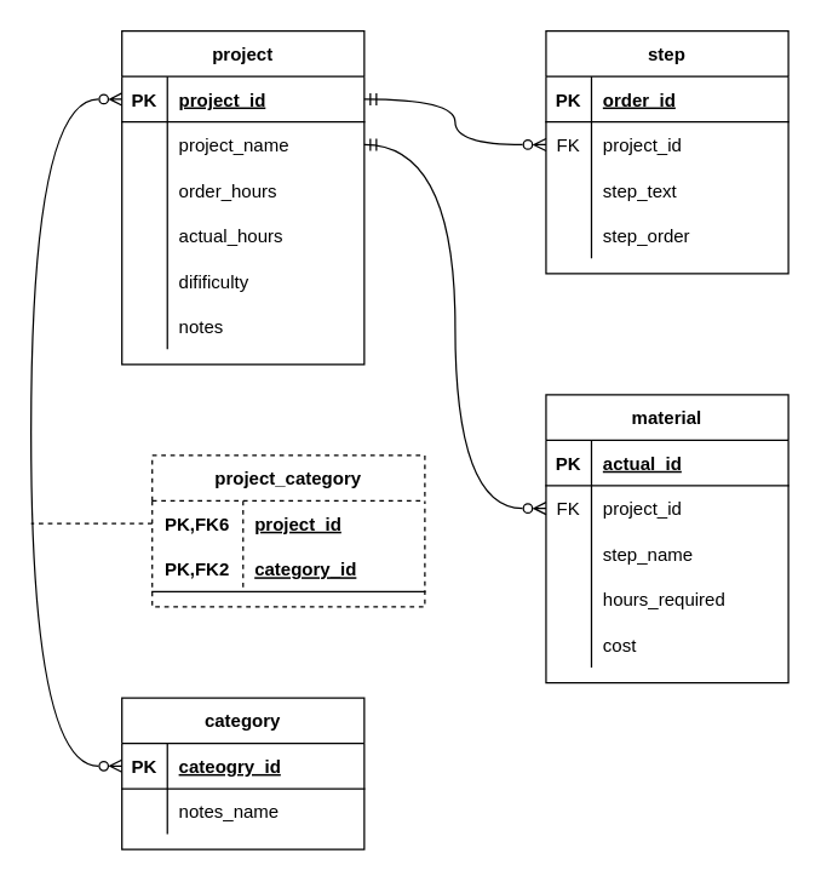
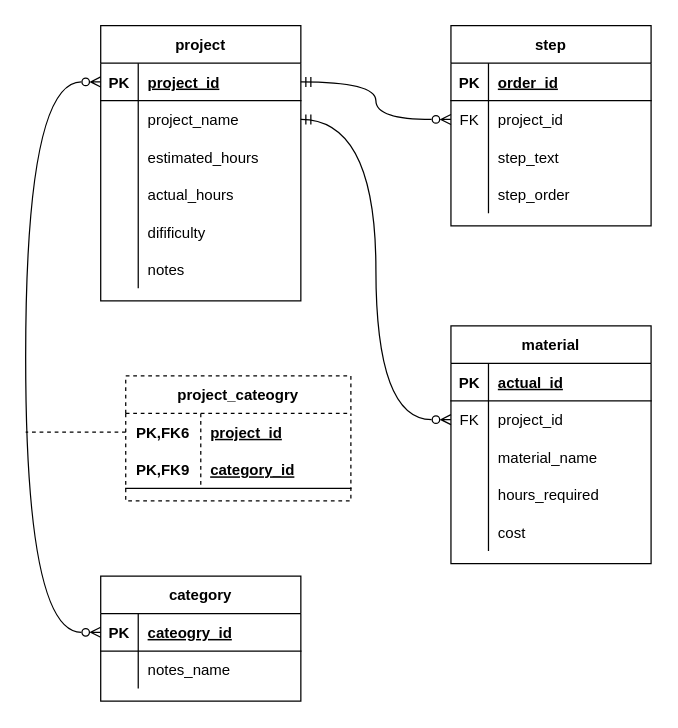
  <mxCell id="0" />
  <mxCell id="1" parent="0" />
  <mxCell id="2" value="project" style="shape=table;startSize=30;container=1;collapsible=1;childLayout=tableLayout;fixedRows=1;rowLines=0;fontStyle=1;align=center;resizeLast=1;" vertex="1" parent="1"><mxGeometry x="80" y="20" width="160" height="220" as="geometry" /></mxCell>
  <mxCell id="3" value="" style="shape=tableRow;horizontal=0;startSize=0;swimlaneHead=0;swimlaneBody=0;fillColor=none;collapsible=0;dropTarget=0;points=[[0,0.5],[1,0.5]];portConstraint=eastwest;top=0;left=0;right=0;bottom=1;" vertex="1" parent="2"><mxGeometry y="30" width="160" height="30" as="geometry" /></mxCell>
  <mxCell id="4" value="PK" style="shape=partialRectangle;connectable=0;fillColor=none;top=0;left=0;bottom=0;right=0;fontStyle=1;overflow=hidden;" vertex="1" parent="3"><mxGeometry width="30" height="30" as="geometry"><mxRectangle width="30" height="30" as="alternateBounds" /></mxGeometry></mxCell>
  <mxCell id="5" value="project_id" style="shape=partialRectangle;connectable=0;fillColor=none;top=0;left=0;bottom=0;right=0;align=left;spacingLeft=6;fontStyle=5;overflow=hidden;" vertex="1" parent="3"><mxGeometry x="30" width="130" height="30" as="geometry"><mxRectangle width="130" height="30" as="alternateBounds" /></mxGeometry></mxCell>
  <mxCell id="6" value="" style="shape=tableRow;horizontal=0;startSize=0;swimlaneHead=0;swimlaneBody=0;fillColor=none;collapsible=0;dropTarget=0;points=[[0,0.5],[1,0.5]];portConstraint=eastwest;top=0;left=0;right=0;bottom=0;" vertex="1" parent="2"><mxGeometry y="60" width="160" height="30" as="geometry" /></mxCell>
  <mxCell id="7" value="" style="shape=partialRectangle;connectable=0;fillColor=none;top=0;left=0;bottom=0;right=0;editable=1;overflow=hidden;" vertex="1" parent="6"><mxGeometry width="30" height="30" as="geometry"><mxRectangle width="30" height="30" as="alternateBounds" /></mxGeometry></mxCell>
  <mxCell id="8" value="project_name" style="shape=partialRectangle;connectable=0;fillColor=none;top=0;left=0;bottom=0;right=0;align=left;spacingLeft=6;overflow=hidden;" vertex="1" parent="6"><mxGeometry x="30" width="130" height="30" as="geometry"><mxRectangle width="130" height="30" as="alternateBounds" /></mxGeometry></mxCell>
  <mxCell id="9" value="" style="shape=tableRow;horizontal=0;startSize=0;swimlaneHead=0;swimlaneBody=0;fillColor=none;collapsible=0;dropTarget=0;points=[[0,0.5],[1,0.5]];portConstraint=eastwest;top=0;left=0;right=0;bottom=0;" vertex="1" parent="2"><mxGeometry y="90" width="160" height="30" as="geometry" /></mxCell>
  <mxCell id="10" value="" style="shape=partialRectangle;connectable=0;fillColor=none;top=0;left=0;bottom=0;right=0;editable=1;overflow=hidden;" vertex="1" parent="9"><mxGeometry width="30" height="30" as="geometry"><mxRectangle width="30" height="30" as="alternateBounds" /></mxGeometry></mxCell>
- <mxCell id="11" value="order_hours" style="shape=partialRectangle;connectable=0;fillColor=none;top=0;left=0;bottom=0;right=0;align=left;spacingLeft=6;overflow=hidden;" vertex="1" parent="9"><mxGeometry x="30" width="130" height="30" as="geometry"><mxRectangle width="130" height="30" as="alternateBounds" /></mxGeometry></mxCell>
+ <mxCell id="11" value="estimated_hours" style="shape=partialRectangle;connectable=0;fillColor=none;top=0;left=0;bottom=0;right=0;align=left;spacingLeft=6;overflow=hidden;" vertex="1" parent="9"><mxGeometry x="30" width="130" height="30" as="geometry"><mxRectangle width="130" height="30" as="alternateBounds" /></mxGeometry></mxCell>
  <mxCell id="12" value="" style="shape=tableRow;horizontal=0;startSize=0;swimlaneHead=0;swimlaneBody=0;fillColor=none;collapsible=0;dropTarget=0;points=[[0,0.5],[1,0.5]];portConstraint=eastwest;top=0;left=0;right=0;bottom=0;" vertex="1" parent="2"><mxGeometry y="120" width="160" height="30" as="geometry" /></mxCell>
  <mxCell id="13" value="" style="shape=partialRectangle;connectable=0;fillColor=none;top=0;left=0;bottom=0;right=0;editable=1;overflow=hidden;" vertex="1" parent="12"><mxGeometry width="30" height="30" as="geometry"><mxRectangle width="30" height="30" as="alternateBounds" /></mxGeometry></mxCell>
  <mxCell id="14" value="actual_hours" style="shape=partialRectangle;connectable=0;fillColor=none;top=0;left=0;bottom=0;right=0;align=left;spacingLeft=6;overflow=hidden;" vertex="1" parent="12"><mxGeometry x="30" width="130" height="30" as="geometry"><mxRectangle width="130" height="30" as="alternateBounds" /></mxGeometry></mxCell>
  <mxCell id="15" style="shape=tableRow;horizontal=0;startSize=0;swimlaneHead=0;swimlaneBody=0;fillColor=none;collapsible=0;dropTarget=0;points=[[0,0.5],[1,0.5]];portConstraint=eastwest;top=0;left=0;right=0;bottom=0;" vertex="1" parent="2"><mxGeometry y="150" width="160" height="30" as="geometry" /></mxCell>
  <mxCell id="16" style="shape=partialRectangle;connectable=0;fillColor=none;top=0;left=0;bottom=0;right=0;editable=1;overflow=hidden;" vertex="1" parent="15"><mxGeometry width="30" height="30" as="geometry"><mxRectangle width="30" height="30" as="alternateBounds" /></mxGeometry></mxCell>
  <mxCell id="17" value="difificulty" style="shape=partialRectangle;connectable=0;fillColor=none;top=0;left=0;bottom=0;right=0;align=left;spacingLeft=6;overflow=hidden;" vertex="1" parent="15"><mxGeometry x="30" width="130" height="30" as="geometry"><mxRectangle width="130" height="30" as="alternateBounds" /></mxGeometry></mxCell>
  <mxCell id="18" style="shape=tableRow;horizontal=0;startSize=0;swimlaneHead=0;swimlaneBody=0;fillColor=none;collapsible=0;dropTarget=0;points=[[0,0.5],[1,0.5]];portConstraint=eastwest;top=0;left=0;right=0;bottom=0;" vertex="1" parent="2"><mxGeometry y="180" width="160" height="30" as="geometry" /></mxCell>
  <mxCell id="19" style="shape=partialRectangle;connectable=0;fillColor=none;top=0;left=0;bottom=0;right=0;editable=1;overflow=hidden;" vertex="1" parent="18"><mxGeometry width="30" height="30" as="geometry"><mxRectangle width="30" height="30" as="alternateBounds" /></mxGeometry></mxCell>
  <mxCell id="20" value="notes" style="shape=partialRectangle;connectable=0;fillColor=none;top=0;left=0;bottom=0;right=0;align=left;spacingLeft=6;overflow=hidden;" vertex="1" parent="18"><mxGeometry x="30" width="130" height="30" as="geometry"><mxRectangle width="130" height="30" as="alternateBounds" /></mxGeometry></mxCell>
  <mxCell id="21" value="material" style="shape=table;startSize=30;container=1;collapsible=1;childLayout=tableLayout;fixedRows=1;rowLines=0;fontStyle=1;align=center;resizeLast=1;" vertex="1" parent="1"><mxGeometry x="360" y="260" width="160" height="190" as="geometry" /></mxCell>
  <mxCell id="22" value="" style="shape=tableRow;horizontal=0;startSize=0;swimlaneHead=0;swimlaneBody=0;fillColor=none;collapsible=0;dropTarget=0;points=[[0,0.5],[1,0.5]];portConstraint=eastwest;top=0;left=0;right=0;bottom=1;" vertex="1" parent="21"><mxGeometry y="30" width="160" height="30" as="geometry" /></mxCell>
  <mxCell id="23" value="PK" style="shape=partialRectangle;connectable=0;fillColor=none;top=0;left=0;bottom=0;right=0;fontStyle=1;overflow=hidden;" vertex="1" parent="22"><mxGeometry width="30" height="30" as="geometry"><mxRectangle width="30" height="30" as="alternateBounds" /></mxGeometry></mxCell>
  <mxCell id="24" value="actual_id" style="shape=partialRectangle;connectable=0;fillColor=none;top=0;left=0;bottom=0;right=0;align=left;spacingLeft=6;fontStyle=5;overflow=hidden;" vertex="1" parent="22"><mxGeometry x="30" width="130" height="30" as="geometry"><mxRectangle width="130" height="30" as="alternateBounds" /></mxGeometry></mxCell>
  <mxCell id="25" value="" style="shape=tableRow;horizontal=0;startSize=0;swimlaneHead=0;swimlaneBody=0;fillColor=none;collapsible=0;dropTarget=0;points=[[0,0.5],[1,0.5]];portConstraint=eastwest;top=0;left=0;right=0;bottom=0;" vertex="1" parent="21"><mxGeometry y="60" width="160" height="30" as="geometry" /></mxCell>
  <mxCell id="26" value="FK" style="shape=partialRectangle;connectable=0;fillColor=none;top=0;left=0;bottom=0;right=0;editable=1;overflow=hidden;" vertex="1" parent="25"><mxGeometry width="30" height="30" as="geometry"><mxRectangle width="30" height="30" as="alternateBounds" /></mxGeometry></mxCell>
  <mxCell id="27" value="project_id" style="shape=partialRectangle;connectable=0;fillColor=none;top=0;left=0;bottom=0;right=0;align=left;spacingLeft=6;overflow=hidden;" vertex="1" parent="25"><mxGeometry x="30" width="130" height="30" as="geometry"><mxRectangle width="130" height="30" as="alternateBounds" /></mxGeometry></mxCell>
  <mxCell id="28" value="" style="shape=tableRow;horizontal=0;startSize=0;swimlaneHead=0;swimlaneBody=0;fillColor=none;collapsible=0;dropTarget=0;points=[[0,0.5],[1,0.5]];portConstraint=eastwest;top=0;left=0;right=0;bottom=0;" vertex="1" parent="21"><mxGeometry y="90" width="160" height="30" as="geometry" /></mxCell>
  <mxCell id="29" value="" style="shape=partialRectangle;connectable=0;fillColor=none;top=0;left=0;bottom=0;right=0;editable=1;overflow=hidden;" vertex="1" parent="28"><mxGeometry width="30" height="30" as="geometry"><mxRectangle width="30" height="30" as="alternateBounds" /></mxGeometry></mxCell>
- <mxCell id="30" value="step_name" style="shape=partialRectangle;connectable=0;fillColor=none;top=0;left=0;bottom=0;right=0;align=left;spacingLeft=6;overflow=hidden;" vertex="1" parent="28"><mxGeometry x="30" width="130" height="30" as="geometry"><mxRectangle width="130" height="30" as="alternateBounds" /></mxGeometry></mxCell>
+ <mxCell id="30" value="material_name" style="shape=partialRectangle;connectable=0;fillColor=none;top=0;left=0;bottom=0;right=0;align=left;spacingLeft=6;overflow=hidden;" vertex="1" parent="28"><mxGeometry x="30" width="130" height="30" as="geometry"><mxRectangle width="130" height="30" as="alternateBounds" /></mxGeometry></mxCell>
  <mxCell id="31" value="" style="shape=tableRow;horizontal=0;startSize=0;swimlaneHead=0;swimlaneBody=0;fillColor=none;collapsible=0;dropTarget=0;points=[[0,0.5],[1,0.5]];portConstraint=eastwest;top=0;left=0;right=0;bottom=0;" vertex="1" parent="21"><mxGeometry y="120" width="160" height="30" as="geometry" /></mxCell>
  <mxCell id="32" value="" style="shape=partialRectangle;connectable=0;fillColor=none;top=0;left=0;bottom=0;right=0;editable=1;overflow=hidden;" vertex="1" parent="31"><mxGeometry width="30" height="30" as="geometry"><mxRectangle width="30" height="30" as="alternateBounds" /></mxGeometry></mxCell>
  <mxCell id="33" value="hours_required" style="shape=partialRectangle;connectable=0;fillColor=none;top=0;left=0;bottom=0;right=0;align=left;spacingLeft=6;overflow=hidden;" vertex="1" parent="31"><mxGeometry x="30" width="130" height="30" as="geometry"><mxRectangle width="130" height="30" as="alternateBounds" /></mxGeometry></mxCell>
  <mxCell id="34" style="shape=tableRow;horizontal=0;startSize=0;swimlaneHead=0;swimlaneBody=0;fillColor=none;collapsible=0;dropTarget=0;points=[[0,0.5],[1,0.5]];portConstraint=eastwest;top=0;left=0;right=0;bottom=0;" vertex="1" parent="21"><mxGeometry y="150" width="160" height="30" as="geometry" /></mxCell>
  <mxCell id="35" style="shape=partialRectangle;connectable=0;fillColor=none;top=0;left=0;bottom=0;right=0;editable=1;overflow=hidden;" vertex="1" parent="34"><mxGeometry width="30" height="30" as="geometry"><mxRectangle width="30" height="30" as="alternateBounds" /></mxGeometry></mxCell>
  <mxCell id="36" value="cost" style="shape=partialRectangle;connectable=0;fillColor=none;top=0;left=0;bottom=0;right=0;align=left;spacingLeft=6;overflow=hidden;" vertex="1" parent="34"><mxGeometry x="30" width="130" height="30" as="geometry"><mxRectangle width="130" height="30" as="alternateBounds" /></mxGeometry></mxCell>
  <mxCell id="37" value="step" style="shape=table;startSize=30;container=1;collapsible=1;childLayout=tableLayout;fixedRows=1;rowLines=0;fontStyle=1;align=center;resizeLast=1;" vertex="1" parent="1"><mxGeometry x="360" y="20" width="160" height="160" as="geometry" /></mxCell>
  <mxCell id="38" value="" style="shape=tableRow;horizontal=0;startSize=0;swimlaneHead=0;swimlaneBody=0;fillColor=none;collapsible=0;dropTarget=0;points=[[0,0.5],[1,0.5]];portConstraint=eastwest;top=0;left=0;right=0;bottom=1;" vertex="1" parent="37"><mxGeometry y="30" width="160" height="30" as="geometry" /></mxCell>
  <mxCell id="39" value="PK" style="shape=partialRectangle;connectable=0;fillColor=none;top=0;left=0;bottom=0;right=0;fontStyle=1;overflow=hidden;" vertex="1" parent="38"><mxGeometry width="30" height="30" as="geometry"><mxRectangle width="30" height="30" as="alternateBounds" /></mxGeometry></mxCell>
  <mxCell id="40" value="order_id" style="shape=partialRectangle;connectable=0;fillColor=none;top=0;left=0;bottom=0;right=0;align=left;spacingLeft=6;fontStyle=5;overflow=hidden;" vertex="1" parent="38"><mxGeometry x="30" width="130" height="30" as="geometry"><mxRectangle width="130" height="30" as="alternateBounds" /></mxGeometry></mxCell>
  <mxCell id="41" value="" style="shape=tableRow;horizontal=0;startSize=0;swimlaneHead=0;swimlaneBody=0;fillColor=none;collapsible=0;dropTarget=0;points=[[0,0.5],[1,0.5]];portConstraint=eastwest;top=0;left=0;right=0;bottom=0;" vertex="1" parent="37"><mxGeometry y="60" width="160" height="30" as="geometry" /></mxCell>
  <mxCell id="42" value="FK" style="shape=partialRectangle;connectable=0;fillColor=none;top=0;left=0;bottom=0;right=0;editable=1;overflow=hidden;" vertex="1" parent="41"><mxGeometry width="30" height="30" as="geometry"><mxRectangle width="30" height="30" as="alternateBounds" /></mxGeometry></mxCell>
  <mxCell id="43" value="project_id" style="shape=partialRectangle;connectable=0;fillColor=none;top=0;left=0;bottom=0;right=0;align=left;spacingLeft=6;overflow=hidden;" vertex="1" parent="41"><mxGeometry x="30" width="130" height="30" as="geometry"><mxRectangle width="130" height="30" as="alternateBounds" /></mxGeometry></mxCell>
  <mxCell id="44" value="" style="shape=tableRow;horizontal=0;startSize=0;swimlaneHead=0;swimlaneBody=0;fillColor=none;collapsible=0;dropTarget=0;points=[[0,0.5],[1,0.5]];portConstraint=eastwest;top=0;left=0;right=0;bottom=0;" vertex="1" parent="37"><mxGeometry y="90" width="160" height="30" as="geometry" /></mxCell>
  <mxCell id="45" value="" style="shape=partialRectangle;connectable=0;fillColor=none;top=0;left=0;bottom=0;right=0;editable=1;overflow=hidden;" vertex="1" parent="44"><mxGeometry width="30" height="30" as="geometry"><mxRectangle width="30" height="30" as="alternateBounds" /></mxGeometry></mxCell>
  <mxCell id="46" value="step_text" style="shape=partialRectangle;connectable=0;fillColor=none;top=0;left=0;bottom=0;right=0;align=left;spacingLeft=6;overflow=hidden;" vertex="1" parent="44"><mxGeometry x="30" width="130" height="30" as="geometry"><mxRectangle width="130" height="30" as="alternateBounds" /></mxGeometry></mxCell>
  <mxCell id="47" value="" style="shape=tableRow;horizontal=0;startSize=0;swimlaneHead=0;swimlaneBody=0;fillColor=none;collapsible=0;dropTarget=0;points=[[0,0.5],[1,0.5]];portConstraint=eastwest;top=0;left=0;right=0;bottom=0;" vertex="1" parent="37"><mxGeometry y="120" width="160" height="30" as="geometry" /></mxCell>
  <mxCell id="48" value="" style="shape=partialRectangle;connectable=0;fillColor=none;top=0;left=0;bottom=0;right=0;editable=1;overflow=hidden;" vertex="1" parent="47"><mxGeometry width="30" height="30" as="geometry"><mxRectangle width="30" height="30" as="alternateBounds" /></mxGeometry></mxCell>
  <mxCell id="49" value="step_order" style="shape=partialRectangle;connectable=0;fillColor=none;top=0;left=0;bottom=0;right=0;align=left;spacingLeft=6;overflow=hidden;" vertex="1" parent="47"><mxGeometry x="30" width="130" height="30" as="geometry"><mxRectangle width="130" height="30" as="alternateBounds" /></mxGeometry></mxCell>
  <mxCell id="50" value="category" style="shape=table;startSize=30;container=1;collapsible=1;childLayout=tableLayout;fixedRows=1;rowLines=0;fontStyle=1;align=center;resizeLast=1;" vertex="1" parent="1"><mxGeometry x="80" y="460" width="160" height="100" as="geometry" /></mxCell>
  <mxCell id="51" value="" style="shape=tableRow;horizontal=0;startSize=0;swimlaneHead=0;swimlaneBody=0;fillColor=none;collapsible=0;dropTarget=0;points=[[0,0.5],[1,0.5]];portConstraint=eastwest;top=0;left=0;right=0;bottom=1;" vertex="1" parent="50"><mxGeometry y="30" width="160" height="30" as="geometry" /></mxCell>
  <mxCell id="52" value="PK" style="shape=partialRectangle;connectable=0;fillColor=none;top=0;left=0;bottom=0;right=0;fontStyle=1;overflow=hidden;" vertex="1" parent="51"><mxGeometry width="30" height="30" as="geometry"><mxRectangle width="30" height="30" as="alternateBounds" /></mxGeometry></mxCell>
  <mxCell id="53" value="cateogry_id" style="shape=partialRectangle;connectable=0;fillColor=none;top=0;left=0;bottom=0;right=0;align=left;spacingLeft=6;fontStyle=5;overflow=hidden;" vertex="1" parent="51"><mxGeometry x="30" width="130" height="30" as="geometry"><mxRectangle width="130" height="30" as="alternateBounds" /></mxGeometry></mxCell>
  <mxCell id="54" value="" style="shape=tableRow;horizontal=0;startSize=0;swimlaneHead=0;swimlaneBody=0;fillColor=none;collapsible=0;dropTarget=0;points=[[0,0.5],[1,0.5]];portConstraint=eastwest;top=0;left=0;right=0;bottom=0;" vertex="1" parent="50"><mxGeometry y="60" width="160" height="30" as="geometry" /></mxCell>
  <mxCell id="55" value="" style="shape=partialRectangle;connectable=0;fillColor=none;top=0;left=0;bottom=0;right=0;editable=1;overflow=hidden;" vertex="1" parent="54"><mxGeometry width="30" height="30" as="geometry"><mxRectangle width="30" height="30" as="alternateBounds" /></mxGeometry></mxCell>
  <mxCell id="56" value="notes_name" style="shape=partialRectangle;connectable=0;fillColor=none;top=0;left=0;bottom=0;right=0;align=left;spacingLeft=6;overflow=hidden;" vertex="1" parent="54"><mxGeometry x="30" width="130" height="30" as="geometry"><mxRectangle width="130" height="30" as="alternateBounds" /></mxGeometry></mxCell>
- <mxCell id="57" value="project_category" style="shape=table;startSize=30;container=1;collapsible=1;childLayout=tableLayout;fixedRows=1;rowLines=0;fontStyle=1;align=center;resizeLast=1;dashed=1;" vertex="1" parent="1"><mxGeometry x="100" y="300" width="180" height="100" as="geometry" /></mxCell>
+ <mxCell id="57" value="project_cateogry" style="shape=table;startSize=30;container=1;collapsible=1;childLayout=tableLayout;fixedRows=1;rowLines=0;fontStyle=1;align=center;resizeLast=1;dashed=1;" vertex="1" parent="1"><mxGeometry x="100" y="300" width="180" height="100" as="geometry" /></mxCell>
  <mxCell id="58" value="" style="shape=tableRow;horizontal=0;startSize=0;swimlaneHead=0;swimlaneBody=0;fillColor=none;collapsible=0;dropTarget=0;points=[[0,0.5],[1,0.5]];portConstraint=eastwest;top=0;left=0;right=0;bottom=0;" vertex="1" parent="57"><mxGeometry y="30" width="180" height="30" as="geometry" /></mxCell>
  <mxCell id="59" value="PK,FK6" style="shape=partialRectangle;connectable=0;fillColor=none;top=0;left=0;bottom=0;right=0;fontStyle=1;overflow=hidden;" vertex="1" parent="58"><mxGeometry width="60" height="30" as="geometry"><mxRectangle width="60" height="30" as="alternateBounds" /></mxGeometry></mxCell>
  <mxCell id="60" value="project_id" style="shape=partialRectangle;connectable=0;fillColor=none;top=0;left=0;bottom=0;right=0;align=left;spacingLeft=6;fontStyle=5;overflow=hidden;" vertex="1" parent="58"><mxGeometry x="60" width="120" height="30" as="geometry"><mxRectangle width="120" height="30" as="alternateBounds" /></mxGeometry></mxCell>
  <mxCell id="61" value="" style="shape=tableRow;horizontal=0;startSize=0;swimlaneHead=0;swimlaneBody=0;fillColor=none;collapsible=0;dropTarget=0;points=[[0,0.5],[1,0.5]];portConstraint=eastwest;top=0;left=0;right=0;bottom=1;" vertex="1" parent="57"><mxGeometry y="60" width="180" height="30" as="geometry" /></mxCell>
- <mxCell id="62" value="PK,FK2" style="shape=partialRectangle;connectable=0;fillColor=none;top=0;left=0;bottom=0;right=0;fontStyle=1;overflow=hidden;" vertex="1" parent="61"><mxGeometry width="60" height="30" as="geometry"><mxRectangle width="60" height="30" as="alternateBounds" /></mxGeometry></mxCell>
+ <mxCell id="62" value="PK,FK9" style="shape=partialRectangle;connectable=0;fillColor=none;top=0;left=0;bottom=0;right=0;fontStyle=1;overflow=hidden;" vertex="1" parent="61"><mxGeometry width="60" height="30" as="geometry"><mxRectangle width="60" height="30" as="alternateBounds" /></mxGeometry></mxCell>
  <mxCell id="63" value="category_id" style="shape=partialRectangle;connectable=0;fillColor=none;top=0;left=0;bottom=0;right=0;align=left;spacingLeft=6;fontStyle=5;overflow=hidden;" vertex="1" parent="61"><mxGeometry x="60" width="120" height="30" as="geometry"><mxRectangle width="120" height="30" as="alternateBounds" /></mxGeometry></mxCell>
  <mxCell id="64" style="edgeStyle=orthogonalEdgeStyle;rounded=0;orthogonalLoop=1;jettySize=auto;html=1;exitX=0;exitY=0.5;exitDx=0;exitDy=0;entryX=0;entryY=0.5;entryDx=0;entryDy=0;curved=1;startArrow=ERzeroToMany;startFill=0;endArrow=ERzeroToMany;endFill=0;" edge="1" parent="1" source="3" target="51"><mxGeometry relative="1" as="geometry"><Array as="points"><mxPoint x="20" y="65" /><mxPoint x="20" y="505" /></Array></mxGeometry></mxCell>
  <mxCell id="65" style="edgeStyle=orthogonalEdgeStyle;curved=1;rounded=0;orthogonalLoop=1;jettySize=auto;html=1;exitX=0;exitY=0.5;exitDx=0;exitDy=0;startArrow=none;startFill=0;endArrow=none;endFill=0;dashed=1;" edge="1" parent="1" source="58"><mxGeometry relative="1" as="geometry"><mxPoint x="20" y="345" as="targetPoint" /></mxGeometry></mxCell>
  <mxCell id="66" style="edgeStyle=orthogonalEdgeStyle;curved=1;rounded=0;orthogonalLoop=1;jettySize=auto;html=1;exitX=1;exitY=0.5;exitDx=0;exitDy=0;entryX=0;entryY=0.5;entryDx=0;entryDy=0;startArrow=ERmandOne;startFill=0;endArrow=ERzeroToMany;endFill=0;" edge="1" parent="1" source="3" target="41"><mxGeometry relative="1" as="geometry" /></mxCell>
  <mxCell id="67" style="edgeStyle=orthogonalEdgeStyle;curved=1;rounded=0;orthogonalLoop=1;jettySize=auto;html=1;exitX=0;exitY=0.5;exitDx=0;exitDy=0;entryX=1;entryY=0.5;entryDx=0;entryDy=0;startArrow=ERzeroToMany;startFill=0;endArrow=ERmandOne;endFill=0;" edge="1" parent="1" source="25" target="6"><mxGeometry relative="1" as="geometry" /></mxCell>
